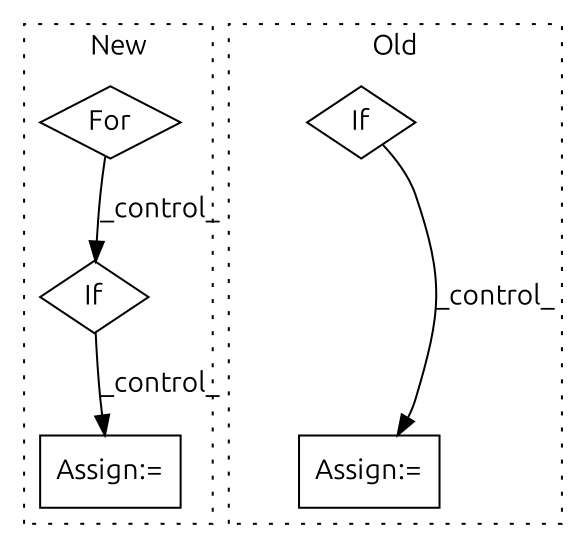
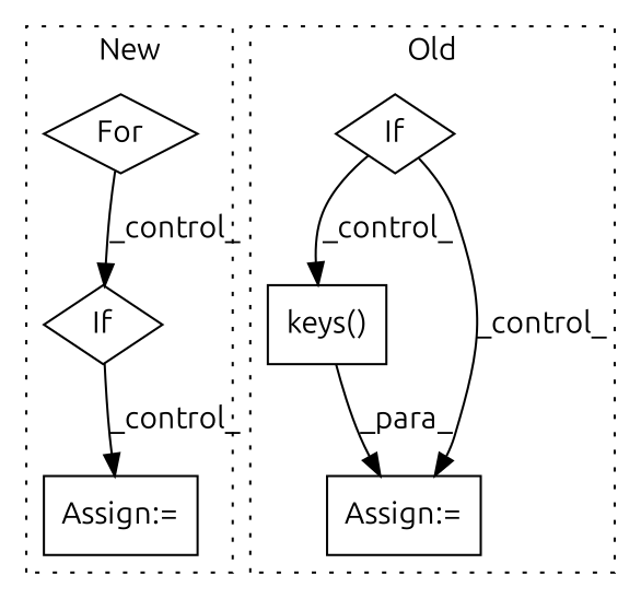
  digraph {
    fontname=Ubuntu
    node [a=68 l=3 shape=diamond fontname=Ubuntu]
    edge [fontname=Ubuntu]
    n1 [a=107 l="4,18" label=For s="1970,2003"]
    n2 [label="Assign:=" s=2377 shape=box]
    n3 [a=96 label=If s=2021]
+   n4 [a=75 l=14 label="keys()" s=1666 shape=box]
    n5 [label="Assign:=" s=1659 shape=box]
    n6 [a=96 label=If s=1357]
    subgraph cluster_1 {
      label=New
      style=dotted
      n1
      n2
      n3
    }
    subgraph cluster_2 {
      label=Old
      style=dotted
+     n4
      n5
      n6
    }
    n1 -> n3 [label=_control_]
    n3 -> n2 [label=_control_]
+   n4 -> n5 [label=_para_]
+   n6 -> n4 [label=_control_]
    n6 -> n5 [label=_control_]
  }
